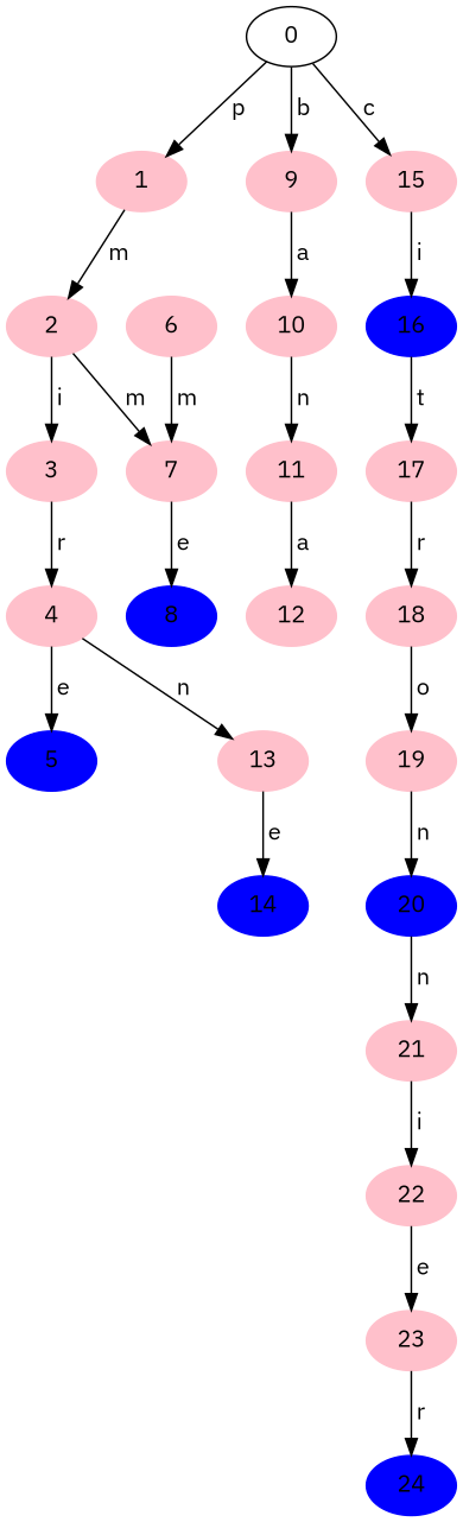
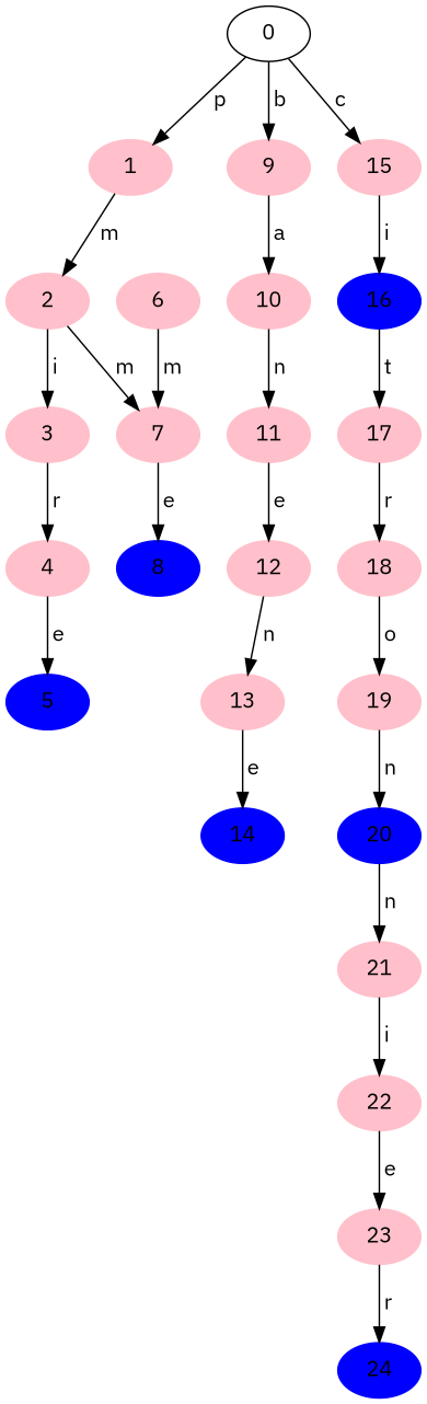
  digraph {
    fontname="IBM Plex Sans"
    node [color=pink fontname="IBM Plex Sans" style=filled]
    edge [fontname="IBM Plex Sans"]
    1
    2
    3
    7
    0 [color="" style=""]
    9
    15
    10
    16 [color=blue]
    4
    6
    5 [color=blue]
    8 [color=blue]
    11
    12
    13
    14 [color=blue]
    17
    18
    19
    20 [color=blue]
    21
    22
    23
    24 [color=blue]
    1 -> 2 [label=" m"]
    2 -> 3 [label=" i"]
    2 -> 7 [label=" m"]
    3 -> 4 [label=" r"]
    7 -> 8 [label=" e"]
    0 -> 1 [label=" p"]
    0 -> 9 [label=" b"]
    0 -> 15 [label=" c"]
    9 -> 10 [label=" a"]
    15 -> 16 [label=" i"]
    10 -> 11 [label=" n"]
    16 -> 17 [label=" t"]
    4 -> 5 [label=" e"]
    6 -> 7 [label=" m"]
-   11 -> 12 [label=" a"]
-   4 -> 13 [label=" n"]
+   11 -> 12 [label=" e"]
+   12 -> 13 [label=" n"]
    13 -> 14 [label=" e"]
    17 -> 18 [label=" r"]
    18 -> 19 [label=" o"]
    19 -> 20 [label=" n"]
    20 -> 21 [label=" n"]
    21 -> 22 [label=" i"]
    22 -> 23 [label=" e"]
    23 -> 24 [label=" r"]
  }
